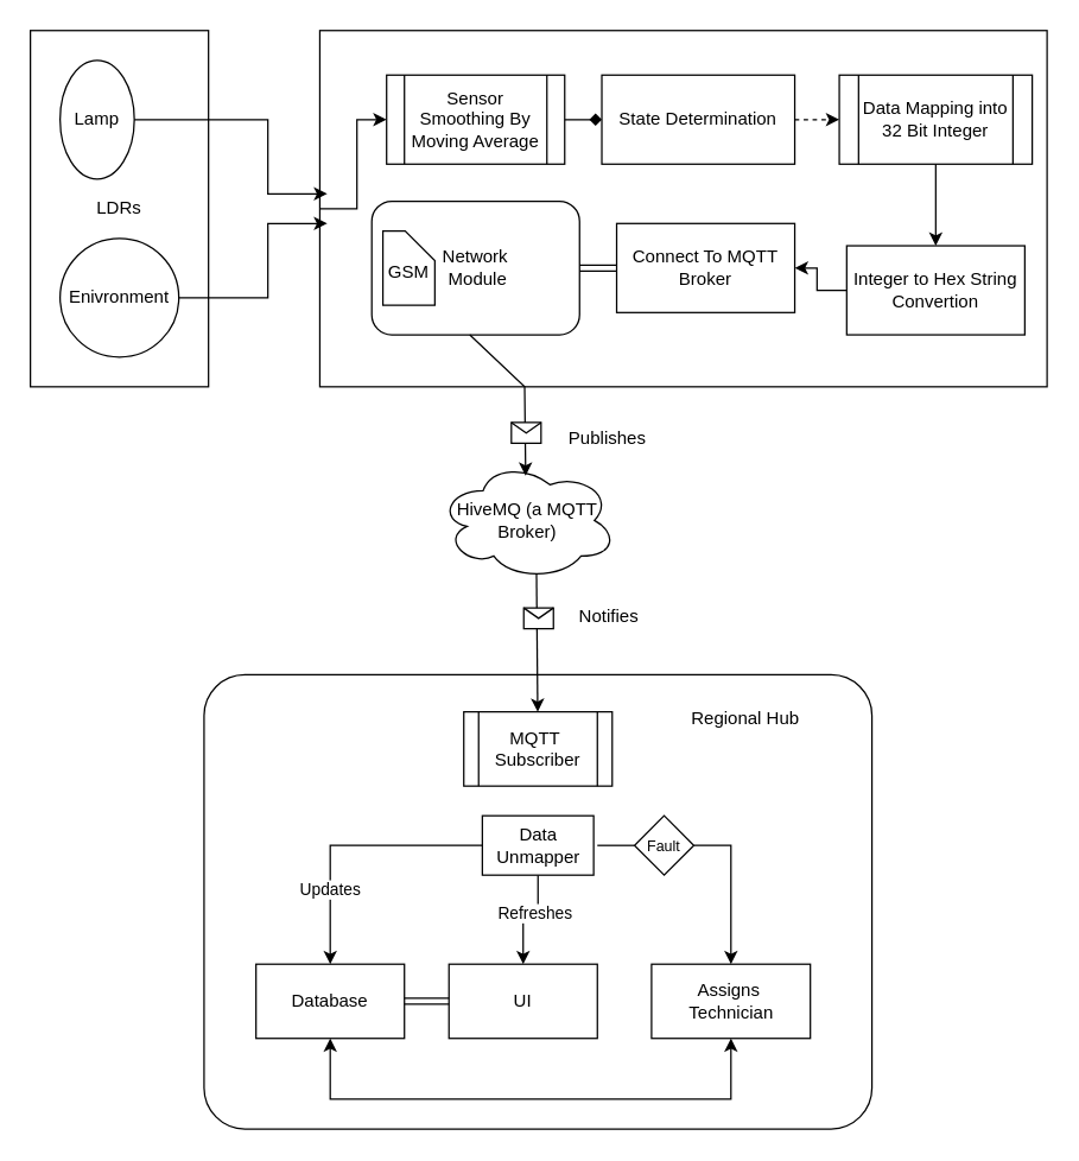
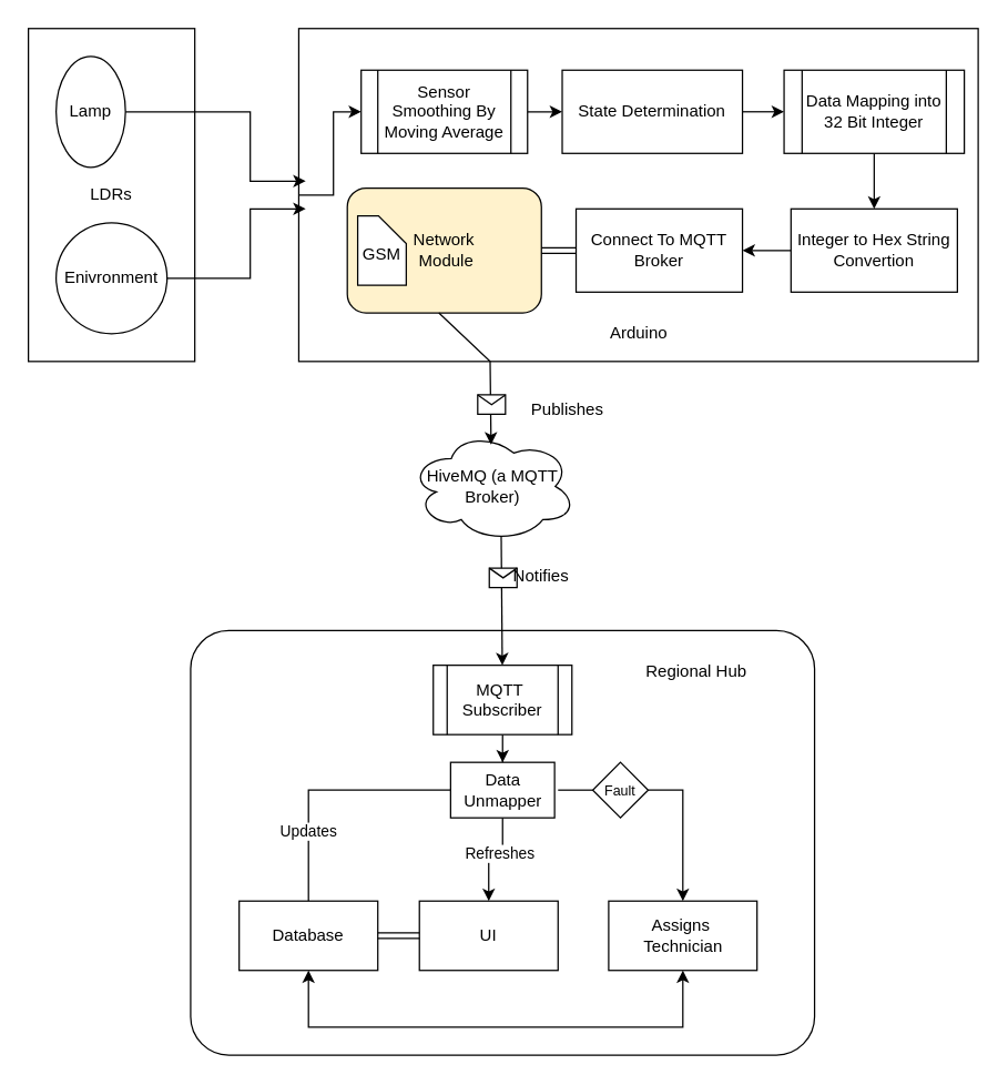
  <mxCell id="0" />
  <mxCell id="1" parent="0" />
  <mxCell id="2" value="" style="rounded=0;whiteSpace=wrap;html=1;glass=0;" parent="1" vertex="1"><mxGeometry x="215" y="20" width="490" height="240" as="geometry" /></mxCell>
- <mxCell id="3" value="&lt;div&gt;Network&lt;/div&gt;&lt;div&gt;&amp;nbsp;Module&lt;/div&gt;" style="rounded=1;whiteSpace=wrap;html=1;" parent="1" vertex="1"><mxGeometry x="250" y="135" width="140" height="90" as="geometry" /></mxCell>
+ <mxCell id="3" value="&lt;div&gt;Network&lt;/div&gt;&lt;div&gt;&amp;nbsp;Module&lt;/div&gt;" style="rounded=1;whiteSpace=wrap;html=1;fillColor=#fff2cc;" parent="1" vertex="1"><mxGeometry x="250" y="135" width="140" height="90" as="geometry" /></mxCell>
  <mxCell id="4" style="edgeStyle=orthogonalEdgeStyle;rounded=0;orthogonalLoop=1;jettySize=auto;html=1;exitX=0;exitY=0.5;exitDx=0;exitDy=0;entryX=0;entryY=0.5;entryDx=0;entryDy=0;" parent="1" source="2" target="18" edge="1"><mxGeometry relative="1" as="geometry"><Array as="points"><mxPoint x="240" y="140" /><mxPoint x="240" y="80" /></Array></mxGeometry></mxCell>
  <mxCell id="5" value="LDRs" style="rounded=0;whiteSpace=wrap;html=1;" parent="1" vertex="1"><mxGeometry x="20" y="20" width="120" height="240" as="geometry" /></mxCell>
  <mxCell id="6" value="Lamp" style="ellipse;whiteSpace=wrap;html=1;aspect=fixed;" parent="1" vertex="1"><mxGeometry x="40" y="40" width="50" height="80" as="geometry" /></mxCell>
  <mxCell id="7" value="Enivronment" style="ellipse;whiteSpace=wrap;html=1;aspect=fixed;" parent="1" vertex="1"><mxGeometry x="40" y="160" width="80" height="80" as="geometry" /></mxCell>
  <mxCell id="8" value="" style="endArrow=classic;html=1;rounded=0;exitX=1;exitY=0.5;exitDx=0;exitDy=0;" parent="1" source="6" edge="1"><mxGeometry width="50" height="50" relative="1" as="geometry"><mxPoint x="380" y="130" as="sourcePoint" /><mxPoint x="220" y="130" as="targetPoint" /><Array as="points"><mxPoint x="180" y="80" /><mxPoint x="180" y="130" /></Array></mxGeometry></mxCell>
  <mxCell id="9" value="" style="endArrow=classic;html=1;rounded=0;exitX=1;exitY=0.5;exitDx=0;exitDy=0;" parent="1" source="7" edge="1"><mxGeometry width="50" height="50" relative="1" as="geometry"><mxPoint x="210" y="230" as="sourcePoint" /><mxPoint x="220" y="150" as="targetPoint" /><Array as="points"><mxPoint x="180" y="200" /><mxPoint x="180" y="150" /></Array></mxGeometry></mxCell>
  <mxCell id="10" value="" style="edgeStyle=orthogonalEdgeStyle;rounded=0;orthogonalLoop=1;jettySize=auto;html=1;" parent="1" source="11" target="14" edge="1"><mxGeometry relative="1" as="geometry" /></mxCell>
  <mxCell id="11" value="Data Mapping into 32 Bit Integer" style="shape=process;whiteSpace=wrap;html=1;backgroundOutline=1;" parent="1" vertex="1"><mxGeometry x="565" y="50" width="130" height="60" as="geometry" /></mxCell>
  <mxCell id="12" value="State Determination" style="rounded=0;whiteSpace=wrap;html=1;" parent="1" vertex="1"><mxGeometry x="405" y="50" width="130" height="60" as="geometry" /></mxCell>
  <mxCell id="13" value="" style="edgeStyle=orthogonalEdgeStyle;rounded=0;orthogonalLoop=1;jettySize=auto;html=1;" parent="1" source="14" target="16" edge="1"><mxGeometry relative="1" as="geometry" /></mxCell>
- <mxCell id="14" value="Integer to Hex String Convertion" style="whiteSpace=wrap;html=1;" parent="1" vertex="1"><mxGeometry x="570" y="165" width="120" height="60" as="geometry" /></mxCell>
- <mxCell id="15" value="" style="endArrow=classic;html=1;rounded=0;exitX=1;exitY=0.5;exitDx=0;exitDy=0;entryX=0;entryY=0.5;entryDx=0;entryDy=0;dashed=1;" parent="1" source="12" target="11" edge="1"><mxGeometry width="50" height="50" relative="1" as="geometry"><mxPoint x="380" y="250" as="sourcePoint" /><mxPoint x="430" y="200" as="targetPoint" /></mxGeometry></mxCell>
+ <mxCell id="14" value="Integer to Hex String Convertion" style="whiteSpace=wrap;html=1;" parent="1" vertex="1"><mxGeometry x="570" y="150" width="120" height="60" as="geometry" /></mxCell>
+ <mxCell id="15" value="" style="endArrow=classic;html=1;rounded=0;exitX=1;exitY=0.5;exitDx=0;exitDy=0;entryX=0;entryY=0.5;entryDx=0;entryDy=0;" parent="1" source="12" target="11" edge="1"><mxGeometry width="50" height="50" relative="1" as="geometry"><mxPoint x="380" y="250" as="sourcePoint" /><mxPoint x="430" y="200" as="targetPoint" /></mxGeometry></mxCell>
  <mxCell id="16" value="Connect To MQTT Broker" style="whiteSpace=wrap;html=1;" parent="1" vertex="1"><mxGeometry x="415" y="150" width="120" height="60" as="geometry" /></mxCell>
- <mxCell id="17" style="edgeStyle=orthogonalEdgeStyle;rounded=0;orthogonalLoop=1;jettySize=auto;html=1;exitX=1;exitY=0.5;exitDx=0;exitDy=0;endArrow=diamond;" parent="1" source="18" target="12" edge="1"><mxGeometry relative="1" as="geometry" /></mxCell>
+ <mxCell id="17" style="edgeStyle=orthogonalEdgeStyle;rounded=0;orthogonalLoop=1;jettySize=auto;html=1;exitX=1;exitY=0.5;exitDx=0;exitDy=0;" parent="1" source="18" target="12" edge="1"><mxGeometry relative="1" as="geometry" /></mxCell>
  <mxCell id="18" value="Sensor Smoothing By Moving Average" style="shape=process;whiteSpace=wrap;html=1;backgroundOutline=1;" parent="1" vertex="1"><mxGeometry x="260" y="50" width="120" height="60" as="geometry" /></mxCell>
  <mxCell id="19" value="HiveMQ (a MQTT Broker)" style="ellipse;shape=cloud;whiteSpace=wrap;html=1;" parent="1" vertex="1"><mxGeometry x="295" y="310" width="120" height="80" as="geometry" /></mxCell>
  <mxCell id="20" value="" style="verticalLabelPosition=bottom;verticalAlign=top;html=1;shape=card;whiteSpace=wrap;size=20;arcSize=12;rotation=90;" parent="1" vertex="1"><mxGeometry x="250" y="162.5" width="50" height="35" as="geometry" /></mxCell>
  <mxCell id="21" value="GSM" style="text;html=1;align=center;verticalAlign=middle;whiteSpace=wrap;rounded=0;" parent="1" vertex="1"><mxGeometry x="245" y="168" width="60" height="30" as="geometry" /></mxCell>
+ <mxCell id="22" value="&lt;div&gt;Arduino&lt;/div&gt;" style="text;html=1;align=center;verticalAlign=middle;whiteSpace=wrap;rounded=0;" parent="1" vertex="1"><mxGeometry x="402.5" y="225" width="115" height="30" as="geometry" /></mxCell>
  <mxCell id="23" value="Publishes" style="text;html=1;align=center;verticalAlign=middle;whiteSpace=wrap;rounded=0;" parent="1" vertex="1"><mxGeometry x="378.5" y="280" width="60" height="30" as="geometry" /></mxCell>
  <mxCell id="24" value="" style="endArrow=classic;html=1;rounded=0;exitX=0;exitY=0.5;exitDx=0;exitDy=0;entryX=1;entryY=0.5;entryDx=0;entryDy=0;shape=link;" parent="1" source="16" target="3" edge="1"><mxGeometry width="50" height="50" relative="1" as="geometry"><mxPoint x="410" y="180" as="sourcePoint" /><mxPoint x="460" y="130" as="targetPoint" /></mxGeometry></mxCell>
  <mxCell id="25" value="" style="rounded=1;whiteSpace=wrap;html=1;arcSize=9;" parent="1" vertex="1"><mxGeometry x="137" y="454" width="450" height="306" as="geometry" /></mxCell>
+ <mxCell id="26" value="" style="edgeStyle=orthogonalEdgeStyle;rounded=0;orthogonalLoop=1;jettySize=auto;html=1;" parent="1" source="27" target="36" edge="1"><mxGeometry relative="1" as="geometry" /></mxCell>
  <mxCell id="27" value="&lt;div&gt;MQTT&amp;nbsp;&lt;/div&gt;&lt;div&gt;Subscriber&lt;/div&gt;" style="shape=process;whiteSpace=wrap;html=1;backgroundOutline=1;" parent="1" vertex="1"><mxGeometry x="312" y="479" width="100" height="50" as="geometry" /></mxCell>
  <mxCell id="28" value="" style="endArrow=classic;html=1;rounded=0;exitX=0.5;exitY=1;exitDx=0;exitDy=0;entryX=0.489;entryY=0.124;entryDx=0;entryDy=0;entryPerimeter=0;" parent="1" target="19" edge="1"><mxGeometry relative="1" as="geometry"><mxPoint x="316" y="225" as="sourcePoint" /><mxPoint x="362.4" y="326.64" as="targetPoint" /><Array as="points"><mxPoint x="353" y="260" /></Array></mxGeometry></mxCell>
  <mxCell id="29" value="" style="shape=message;html=1;outlineConnect=0;" parent="28" vertex="1"><mxGeometry width="20" height="14" relative="1" as="geometry"><mxPoint x="-9" y="20" as="offset" /></mxGeometry></mxCell>
  <mxCell id="30" value="" style="endArrow=classic;html=1;rounded=0;exitX=0.55;exitY=0.95;exitDx=0;exitDy=0;exitPerimeter=0;" parent="1" source="19" target="27" edge="1"><mxGeometry relative="1" as="geometry"><mxPoint x="343" y="430" as="sourcePoint" /><mxPoint x="587" y="449" as="targetPoint" /></mxGeometry></mxCell>
  <mxCell id="31" value="" style="shape=message;html=1;outlineConnect=0;" parent="30" vertex="1"><mxGeometry width="20" height="14" relative="1" as="geometry"><mxPoint x="-9" y="-24" as="offset" /></mxGeometry></mxCell>
  <mxCell id="32" value="" style="edgeStyle=orthogonalEdgeStyle;rounded=0;orthogonalLoop=1;jettySize=auto;html=1;" parent="1" source="36" target="39" edge="1"><mxGeometry relative="1" as="geometry" /></mxCell>
  <mxCell id="33" value="Refreshes" style="edgeLabel;html=1;align=center;verticalAlign=middle;resizable=0;points=[];" parent="32" vertex="1" connectable="0"><mxGeometry x="-0.293" y="-3" relative="1" as="geometry"><mxPoint as="offset" /></mxGeometry></mxCell>
- <mxCell id="34" style="edgeStyle=orthogonalEdgeStyle;rounded=0;orthogonalLoop=1;jettySize=auto;html=1;exitX=0;exitY=0.5;exitDx=0;exitDy=0;entryX=0.5;entryY=0;entryDx=0;entryDy=0;" parent="1" source="36" target="38" edge="1"><mxGeometry relative="1" as="geometry" /></mxCell>
+ <mxCell id="34" style="edgeStyle=orthogonalEdgeStyle;rounded=0;orthogonalLoop=1;jettySize=auto;html=1;exitX=0;exitY=0.5;exitDx=0;exitDy=0;entryX=0.5;entryY=0;entryDx=0;entryDy=0;endArrow=none;" parent="1" source="36" target="38" edge="1"><mxGeometry relative="1" as="geometry" /></mxCell>
  <mxCell id="35" value="Updates" style="edgeLabel;html=1;align=center;verticalAlign=middle;resizable=0;points=[];" parent="34" vertex="1" connectable="0"><mxGeometry x="0.442" y="-1" relative="1" as="geometry"><mxPoint as="offset" /></mxGeometry></mxCell>
  <mxCell id="36" value="Data Unmapper" style="rounded=0;whiteSpace=wrap;html=1;" parent="1" vertex="1"><mxGeometry x="324.5" y="549" width="75" height="40" as="geometry" /></mxCell>
- <mxCell id="37" value="Notifies" style="text;html=1;align=center;verticalAlign=middle;whiteSpace=wrap;rounded=0;" parent="1" vertex="1"><mxGeometry x="380" y="400" width="60" height="30" as="geometry" /></mxCell>
+ <mxCell id="37" value="Notifies" style="text;html=1;align=center;verticalAlign=middle;whiteSpace=wrap;rounded=0;" parent="1" vertex="1"><mxGeometry x="360" y="400" width="60" height="30" as="geometry" /></mxCell>
  <mxCell id="38" value="Database" style="rounded=0;whiteSpace=wrap;html=1;" parent="1" vertex="1"><mxGeometry x="172" y="649" width="100" height="50" as="geometry" /></mxCell>
  <mxCell id="39" value="UI" style="rounded=0;whiteSpace=wrap;html=1;" parent="1" vertex="1"><mxGeometry x="302" y="649" width="100" height="50" as="geometry" /></mxCell>
  <mxCell id="40" value="Fault" style="rhombus;whiteSpace=wrap;html=1;fontSize=10;" parent="1" vertex="1"><mxGeometry x="427" y="549" width="40" height="40" as="geometry" /></mxCell>
  <mxCell id="41" value="&lt;div&gt;Assigns&amp;nbsp;&lt;/div&gt;&lt;div&gt;Technician&lt;/div&gt;" style="rounded=0;whiteSpace=wrap;html=1;" parent="1" vertex="1"><mxGeometry x="438.5" y="649" width="107" height="50" as="geometry" /></mxCell>
  <mxCell id="42" value="" style="endArrow=none;html=1;rounded=0;entryX=0;entryY=0.5;entryDx=0;entryDy=0;" parent="1" target="40" edge="1"><mxGeometry width="50" height="50" relative="1" as="geometry"><mxPoint x="402" y="569" as="sourcePoint" /><mxPoint x="452" y="519" as="targetPoint" /></mxGeometry></mxCell>
  <mxCell id="43" value="" style="endArrow=classic;html=1;rounded=0;exitX=1;exitY=0.5;exitDx=0;exitDy=0;entryX=0.5;entryY=0;entryDx=0;entryDy=0;edgeStyle=orthogonalEdgeStyle;" parent="1" source="40" target="41" edge="1"><mxGeometry width="50" height="50" relative="1" as="geometry"><mxPoint x="532" y="609" as="sourcePoint" /><mxPoint x="582" y="559" as="targetPoint" /></mxGeometry></mxCell>
  <mxCell id="44" value="Regional Hub" style="text;html=1;align=center;verticalAlign=middle;whiteSpace=wrap;rounded=0;" parent="1" vertex="1"><mxGeometry x="457" y="469" width="90" height="30" as="geometry" /></mxCell>
  <mxCell id="45" value="" style="endArrow=classic;startArrow=classic;html=1;rounded=0;exitX=0.5;exitY=1;exitDx=0;exitDy=0;entryX=0.5;entryY=1;entryDx=0;entryDy=0;" parent="1" source="38" target="41" edge="1"><mxGeometry width="50" height="50" relative="1" as="geometry"><mxPoint x="277" y="680" as="sourcePoint" /><mxPoint x="327" y="630" as="targetPoint" /><Array as="points"><mxPoint x="222" y="740" /><mxPoint x="492" y="740" /></Array></mxGeometry></mxCell>
  <mxCell id="46" value="" style="shape=link;html=1;rounded=0;entryX=0;entryY=0.5;entryDx=0;entryDy=0;exitX=1;exitY=0.5;exitDx=0;exitDy=0;" parent="1" source="38" target="39" edge="1"><mxGeometry width="100" relative="1" as="geometry"><mxPoint x="267" y="680" as="sourcePoint" /><mxPoint x="367" y="680" as="targetPoint" /></mxGeometry></mxCell>
